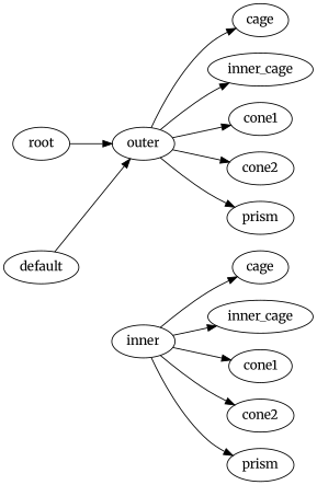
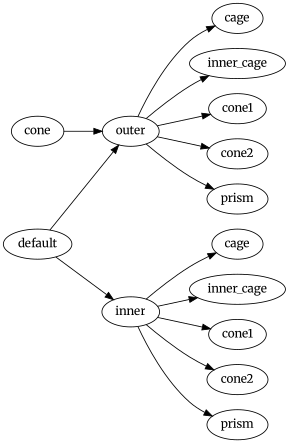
  digraph {
    fontname=Merriweather
    rankdir=LR
    node [fontname=Merriweather]
    edge [fontname=Merriweather]
-   n1 [label=root]
+   n1 [label=cone]
    n2 [label=outer]
    n3 [label=default]
    n4 [label=inner]
    n5 [label=cage]
    n6 [label=inner_cage]
    n7 [label=cone1]
    n8 [label=cone2]
    n9 [label=prism]
    n10 [label=cage]
    n11 [label=inner_cage]
    n12 [label=cone1]
    n13 [label=cone2]
    n14 [label=prism]
    n1 -> n2
    n2 -> n5
    n2 -> n6
    n2 -> n7
    n2 -> n8
    n2 -> n9
    n3 -> n2
+   n3 -> n4
    n4 -> n10
    n4 -> n11
    n4 -> n12
    n4 -> n13
    n4 -> n14
  }
